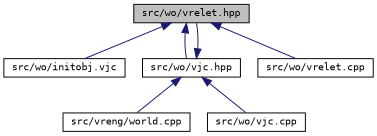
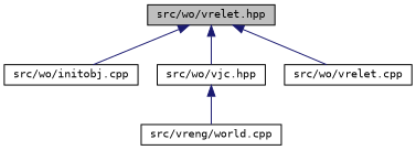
  digraph {
    fontname="DejaVu Sans Mono"
    node [color=black fontname="DejaVu Sans Mono" fontsize=10 shape=record]
    edge [color=midnightblue dir=back fontname="DejaVu Sans Mono" fontsize=10 labelfontname=FreeSans labelfontsize=10 style=solid]
    n1 [fillcolor=grey75 fontcolor=black height=0.2 label="src/wo/vrelet.hpp" style=filled width=0.4]
-   n2 [height=0.2 label="src/wo/initobj.vjc" width=0.4]
+   n2 [height=0.2 label="src/wo/initobj.cpp" width=0.4]
    n3 [height=0.2 label="src/wo/vjc.hpp" width=0.4]
    n4 [height=0.2 label="src/wo/vrelet.cpp" width=0.4]
    n5 [height=0.2 label="src/vreng/world.cpp" width=0.4]
-   n6 [height=0.2 label="src/wo/vjc.cpp" width=0.4]
    n1 -> n2
    n1 -> n3
    n1 -> n4
-   n3 -> n1
    n3 -> n5
-   n3 -> n6
  }
